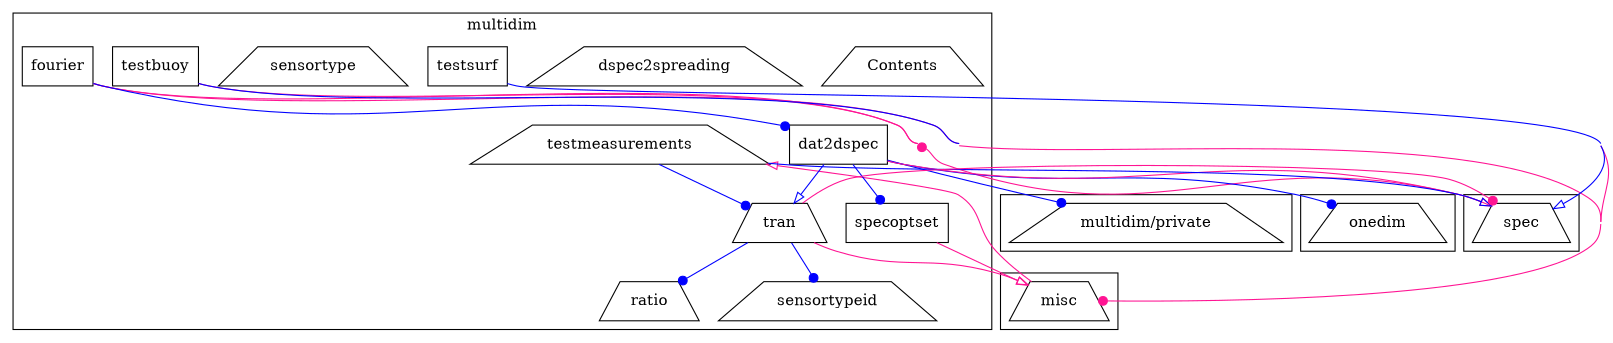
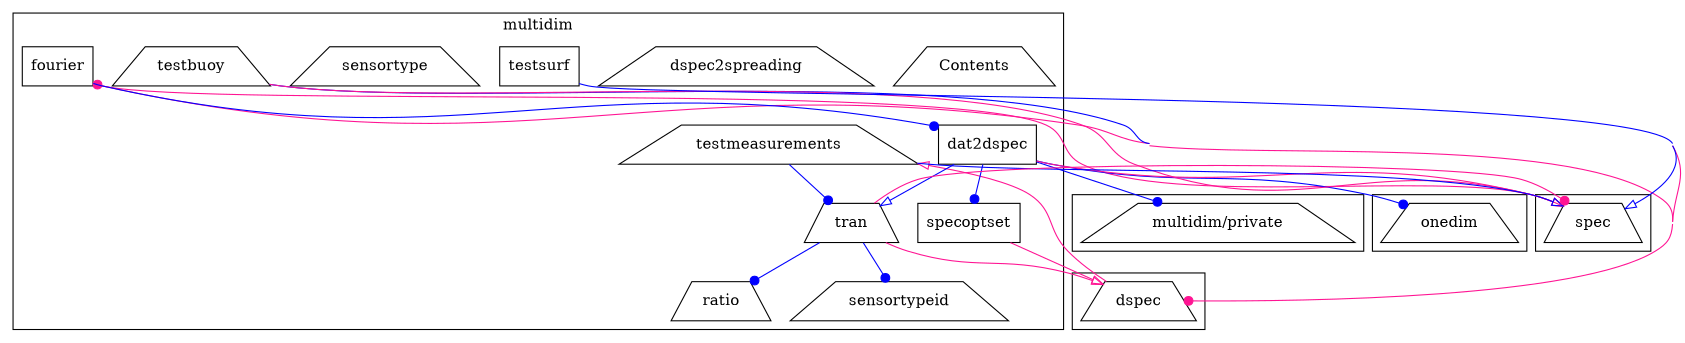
  digraph {
    concentrate=true
    node [shape=trapezium]
    edge [arrowhead=dot color=blue constraint=true]
    n1 [label="multidim/private"]
-   n2 [label=misc]
+   n2 [label=dspec]
    n3 [label=onedim]
    n4 [label=spec]
    n5 [label=Contents]
    n6 [label=dat2dspec shape=box]
    n7 [label=dspec2spreading]
    n8 [label=fourier shape=box]
    n9 [label=ratio]
    n10 [label=sensortype]
    n11 [label=sensortypeid]
    n12 [label=specoptset shape=box]
-   n13 [label=testbuoy shape=box]
+   n13 [label=testbuoy]
    n14 [label=testmeasurements]
    n15 [label=testsurf shape=box]
    n16 [label=tran]
    subgraph cluster_1 {
      n1
    }
    subgraph cluster_2 {
      n2
    }
    subgraph cluster_3 {
      n3
    }
    subgraph cluster_4 {
      n4
    }
    subgraph cluster_5 {
      label=multidim
      n5
      n6
      n7
      n8
      n9
      n10
      n11
      n12
      n13
      n14
      n15
      n16
    }
    n2 -> n14 [arrowhead=onormal color=deeppink]
    n4 -> n8 [color=deeppink]
    n6 -> n1
    n6 -> n3
    n6 -> n4 [arrowhead=onormal color=deeppink]
    n6 -> n12
    n6 -> n16 [arrowhead=onormal]
    n8 -> n2 [color=deeppink]
    n8 -> n6
    n12 -> n2 [arrowhead=onormal color=deeppink]
    n13 -> n2
-   n4 -> n13 [arrowhead=onormal color=deeppink]
+   n13 -> n4 [arrowhead=onormal color=deeppink]
    n14 -> n4 [arrowhead=onormal]
    n14 -> n16
    n15 -> n2 [arrowhead=onormal color=deeppink]
    n15 -> n4 [arrowhead=onormal]
    n16 -> n2 [arrowhead=onormal color=deeppink]
    n16 -> n4 [color=deeppink]
    n16 -> n9
    n16 -> n11
  }
